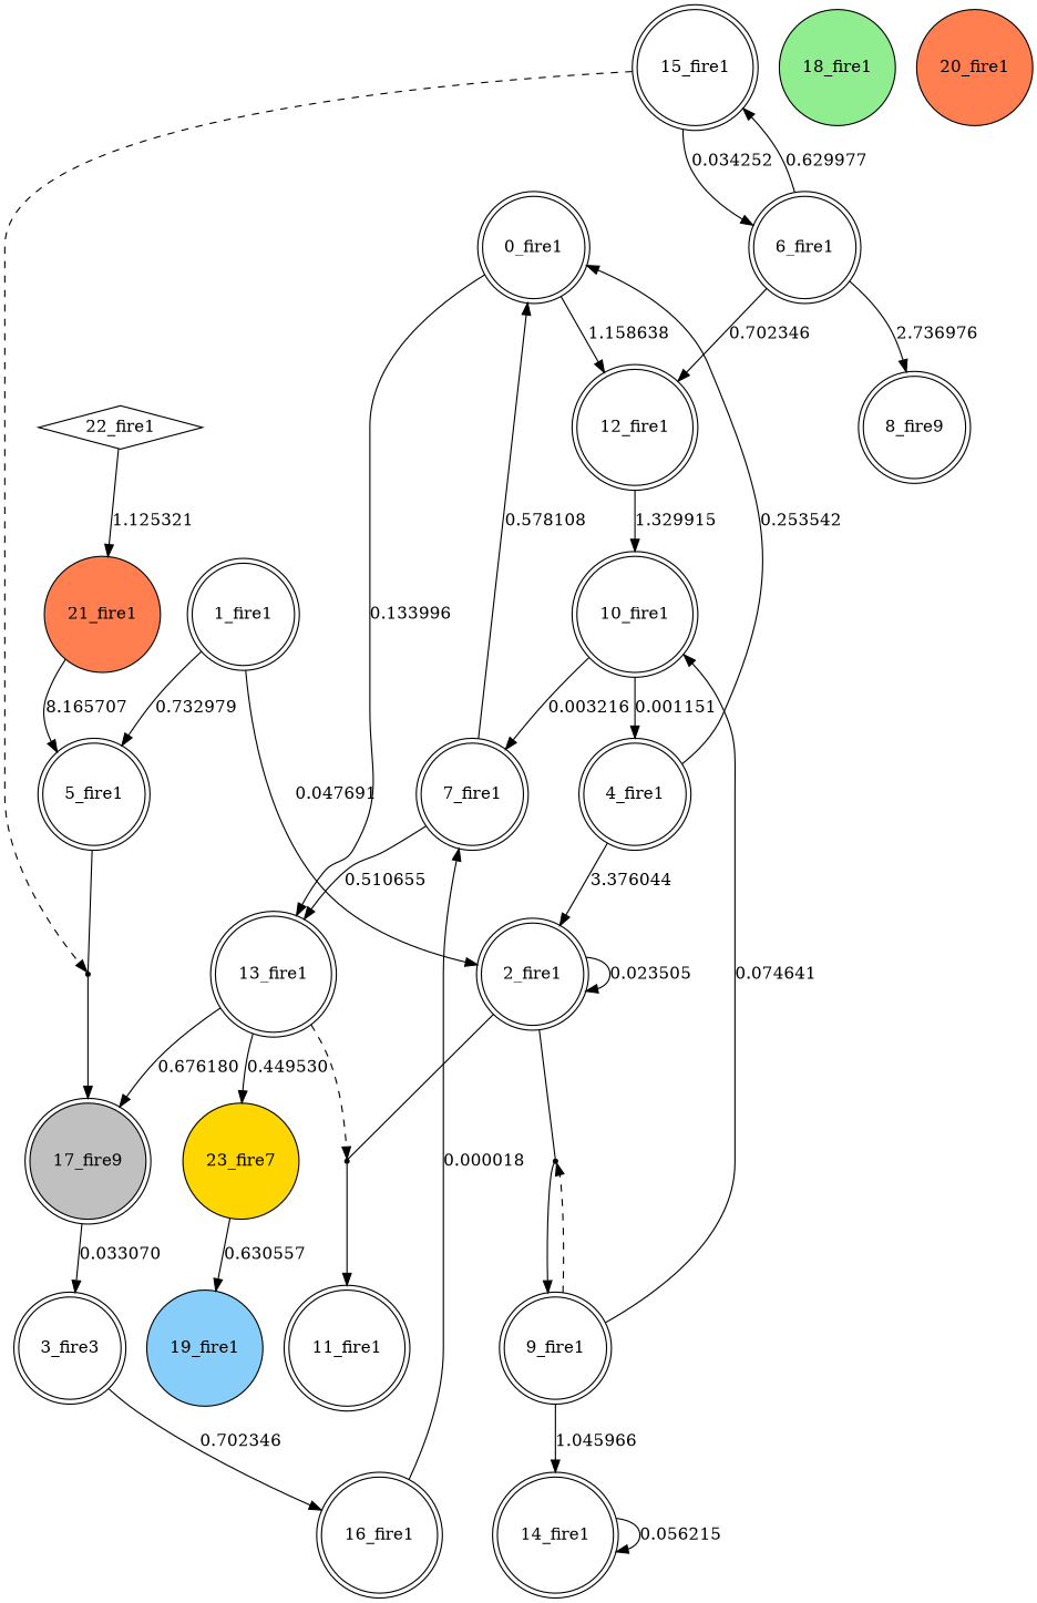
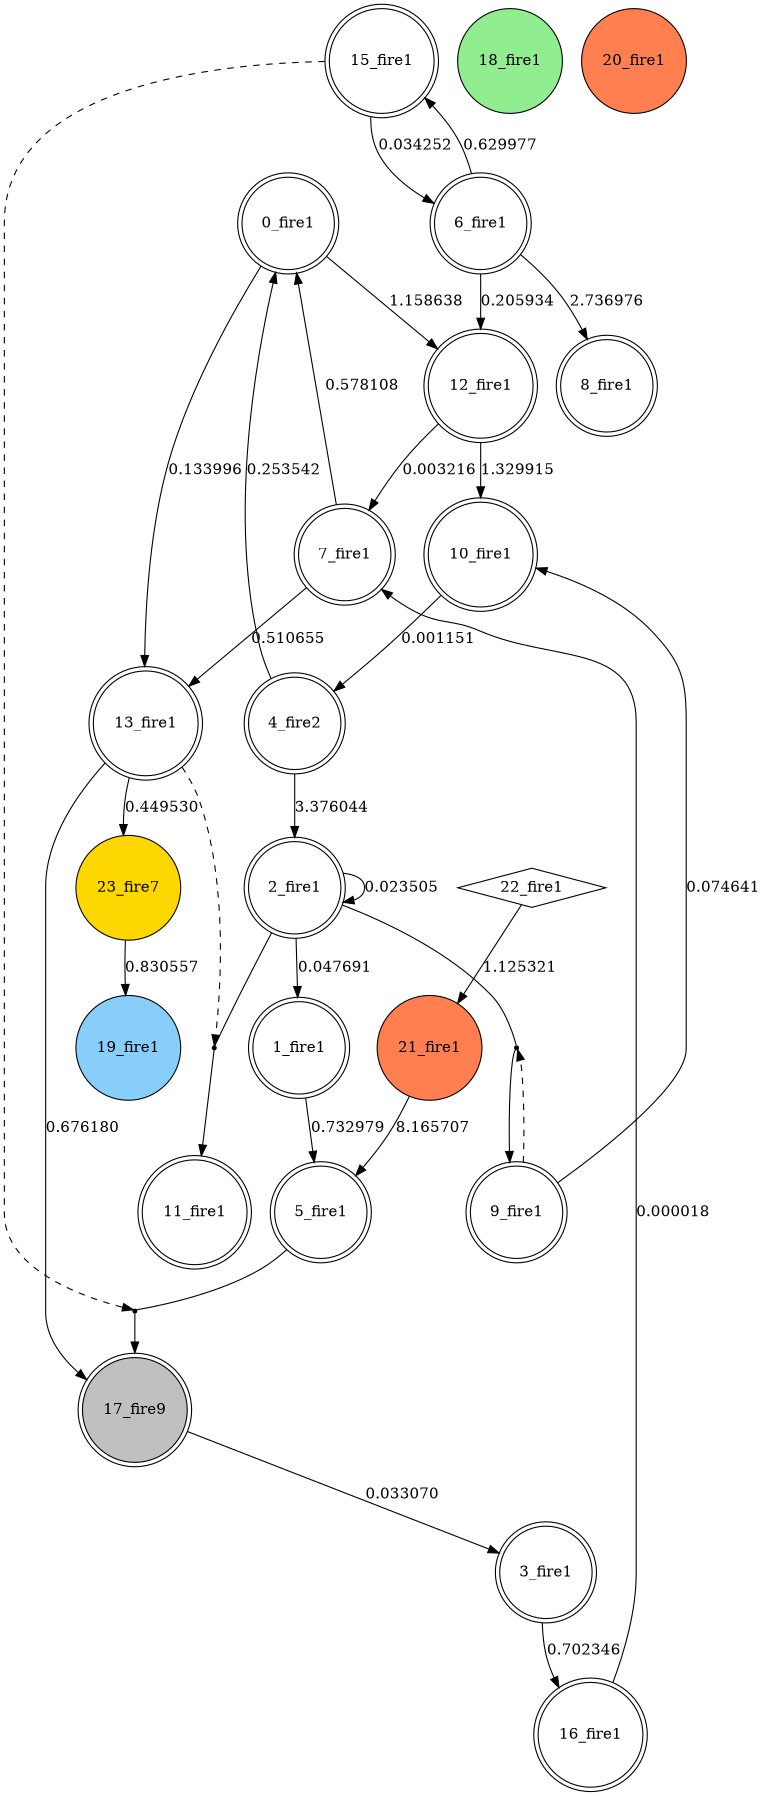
  digraph {
    node [shape=doublecircle]
    n1 [label="0_fire1"]
    n2 [label="12_fire1"]
    n3 [label="13_fire1"]
    n4 [label="7_fire1"]
    n5 [label="10_fire1"]
    25 [shape=point]
    n7 [fillcolor=gray label="17_fire9" style=filled]
    n8 [fillcolor=gold label="23_fire7" shape=circle style=filled]
    n9 [label="1_fire1"]
    n10 [label="2_fire1"]
    n11 [label="5_fire1"]
    26 [shape=point]
    24 [shape=point]
    n14 [label="11_fire1"]
    n15 [label="9_fire1"]
-   n16 [label="3_fire3"]
+   n16 [label="3_fire1"]
    n17 [label="16_fire1"]
-   n18 [label="4_fire1"]
+   n18 [label="4_fire2"]
    n19 [label="6_fire1"]
-   n20 [label="8_fire9"]
+   n20 [label="8_fire1"]
    n21 [label="15_fire1"]
-   n22 [label="14_fire1"]
    n23 [fillcolor=lightskyblue label="19_fire1" shape=circle style=filled]
    n24 [fillcolor=lightgreen label="18_fire1" shape=circle style=filled]
    n25 [fillcolor=coral label="20_fire1" shape=circle style=filled]
    n26 [fillcolor=coral label="21_fire1" shape=circle style=filled]
    n27 [label="22_fire1" shape=diamond]
    n1 -> n2 [label=1.158638]
    n1 -> n3 [label=0.133996]
-   n5 -> n4 [label=0.003216]
+   n2 -> n4 [label=0.003216]
    n2 -> n5 [label=1.329915]
    n3 -> 25 [style=dashed]
    n3 -> n7 [label=0.676180]
    n3 -> n8 [label=0.449530]
    n4 -> n1 [label=0.578108]
    n4 -> n3 [label=0.510655]
    n5 -> n18 [label=0.001151]
    25 -> n14
    n7 -> n16 [label=0.033070]
-   n8 -> n23 [label=0.630557]
-   n9 -> n10 [label=0.047691]
+   n8 -> n23 [label=0.830557]
+   n10 -> n9 [label=0.047691]
    n9 -> n11 [label=0.732979]
    n10 -> 25 [dir=none]
    n10 -> n10 [label=0.023505]
    n10 -> 26 [dir=none]
    n11 -> 24 [dir=none]
    26 -> n15
    24 -> n7
    n15 -> n5 [label=0.074641]
    n15 -> 26 [style=dashed]
-   n15 -> n22 [label=1.045966]
    n16 -> n17 [label=0.702346]
    n17 -> n4 [label=0.000018]
    n18 -> n1 [label=0.253542]
    n18 -> n10 [label=3.376044]
-   n19 -> n2 [label=0.702346]
+   n19 -> n2 [label=0.205934]
    n19 -> n20 [label=2.736976]
    n19 -> n21 [label=0.629977]
    n21 -> 24 [style=dashed]
    n21 -> n19 [label=0.034252]
-   n22 -> n22 [label=0.056215]
    n26 -> n11 [label=8.165707]
    n27 -> n26 [label=1.125321]
  }
